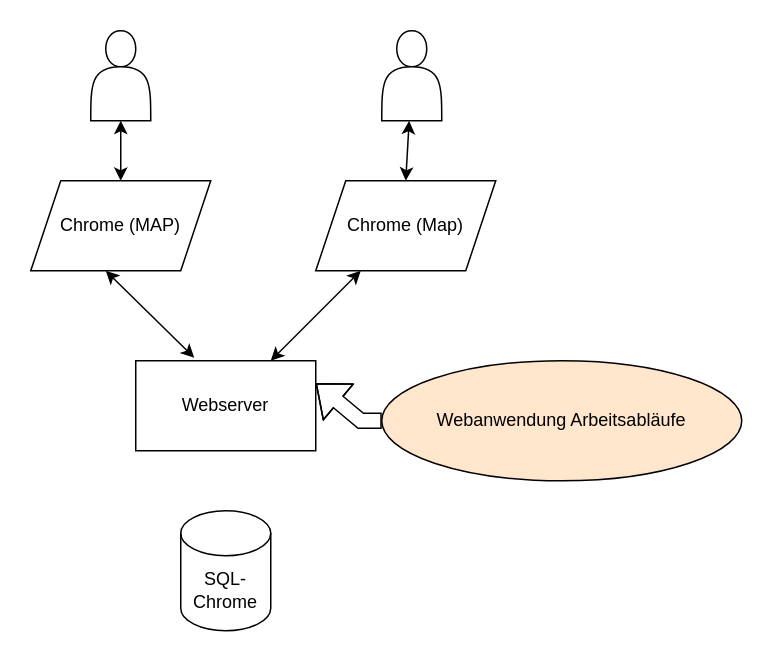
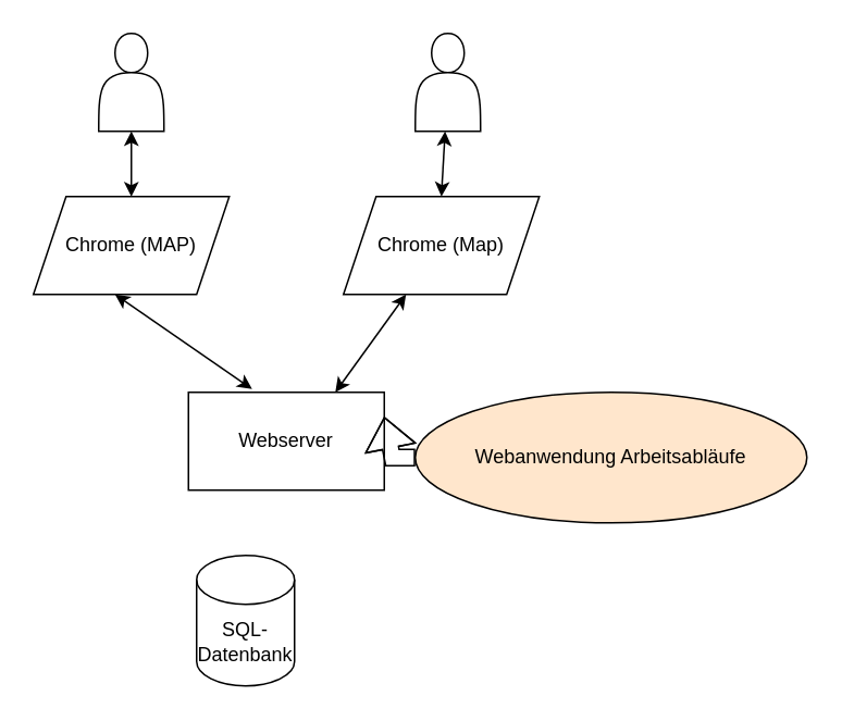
  <mxCell id="0" />
  <mxCell id="1" parent="0" />
- <mxCell id="2" value="SQL-Chrome" style="shape=cylinder3;whiteSpace=wrap;html=1;boundedLbl=1;backgroundOutline=1;size=15;" vertex="1" parent="1"><mxGeometry x="120" y="340" width="60" height="80" as="geometry" /></mxCell>
- <mxCell id="3" value="Webserver" style="rounded=0;whiteSpace=wrap;html=1;" vertex="1" parent="1"><mxGeometry x="90" y="240" width="120" height="60" as="geometry" /></mxCell>
+ <mxCell id="2" value="SQL-Datenbank" style="shape=cylinder3;whiteSpace=wrap;html=1;boundedLbl=1;backgroundOutline=1;size=15;" vertex="1" parent="1"><mxGeometry x="120" y="340" width="60" height="80" as="geometry" /></mxCell>
+ <mxCell id="3" value="Webserver" style="rounded=0;whiteSpace=wrap;html=1;" vertex="1" parent="1"><mxGeometry x="115" y="240" width="120" height="60" as="geometry" /></mxCell>
  <mxCell id="4" value="Chrome (MAP)" style="shape=parallelogram;perimeter=parallelogramPerimeter;whiteSpace=wrap;html=1;fixedSize=1;" vertex="1" parent="1"><mxGeometry x="20" y="120" width="120" height="60" as="geometry" /></mxCell>
  <mxCell id="5" value="Chrome (Map)" style="shape=parallelogram;perimeter=parallelogramPerimeter;whiteSpace=wrap;html=1;fixedSize=1;" vertex="1" parent="1"><mxGeometry x="210" y="120" width="120" height="60" as="geometry" /></mxCell>
  <mxCell id="6" value="" style="endArrow=classic;startArrow=classic;html=1;rounded=0;exitX=0.325;exitY=-0.033;exitDx=0;exitDy=0;exitPerimeter=0;" edge="1" parent="1" source="3"><mxGeometry width="50" height="50" relative="1" as="geometry"><mxPoint x="20" y="230" as="sourcePoint" /><mxPoint x="70" y="180" as="targetPoint" /></mxGeometry></mxCell>
  <mxCell id="7" value="" style="endArrow=classic;startArrow=classic;html=1;rounded=0;entryX=0.75;entryY=0;entryDx=0;entryDy=0;" edge="1" parent="1" source="5" target="3"><mxGeometry width="50" height="50" relative="1" as="geometry"><mxPoint x="140" y="530" as="sourcePoint" /><mxPoint x="190" y="480" as="targetPoint" /></mxGeometry></mxCell>
  <mxCell id="8" value="" style="shape=actor;whiteSpace=wrap;html=1;" vertex="1" parent="1"><mxGeometry x="60" y="20" width="40" height="60" as="geometry" /></mxCell>
  <mxCell id="9" value="" style="shape=actor;whiteSpace=wrap;html=1;" vertex="1" parent="1"><mxGeometry x="254" y="20" width="40" height="60" as="geometry" /></mxCell>
  <mxCell id="10" value="" style="endArrow=classic;startArrow=classic;html=1;rounded=0;exitX=0.5;exitY=0;exitDx=0;exitDy=0;" edge="1" parent="1" source="4" target="8"><mxGeometry width="50" height="50" relative="1" as="geometry"><mxPoint x="90" y="130" as="sourcePoint" /><mxPoint x="70" y="90" as="targetPoint" /></mxGeometry></mxCell>
  <mxCell id="11" value="" style="endArrow=classic;startArrow=classic;html=1;rounded=0;exitX=0.5;exitY=0;exitDx=0;exitDy=0;" edge="1" parent="1" source="5" target="9"><mxGeometry width="50" height="50" relative="1" as="geometry"><mxPoint x="90" y="130" as="sourcePoint" /><mxPoint x="90" y="90" as="targetPoint" /></mxGeometry></mxCell>
  <mxCell id="12" value="Webanwendung Arbeitsabläufe" style="ellipse;whiteSpace=wrap;html=1;fillColor=#ffe6cc;" vertex="1" parent="1"><mxGeometry x="254" y="240" width="240" height="80" as="geometry" /></mxCell>
  <mxCell id="13" value="" style="shape=flexArrow;endArrow=classic;html=1;rounded=0;entryX=1;entryY=0.25;entryDx=0;entryDy=0;" edge="1" parent="1" source="12" target="3"><mxGeometry width="50" height="50" relative="1" as="geometry"><mxPoint x="310" y="430" as="sourcePoint" /><mxPoint x="360" y="380" as="targetPoint" /><Array as="points"><mxPoint x="240" y="280" /></Array></mxGeometry></mxCell>
